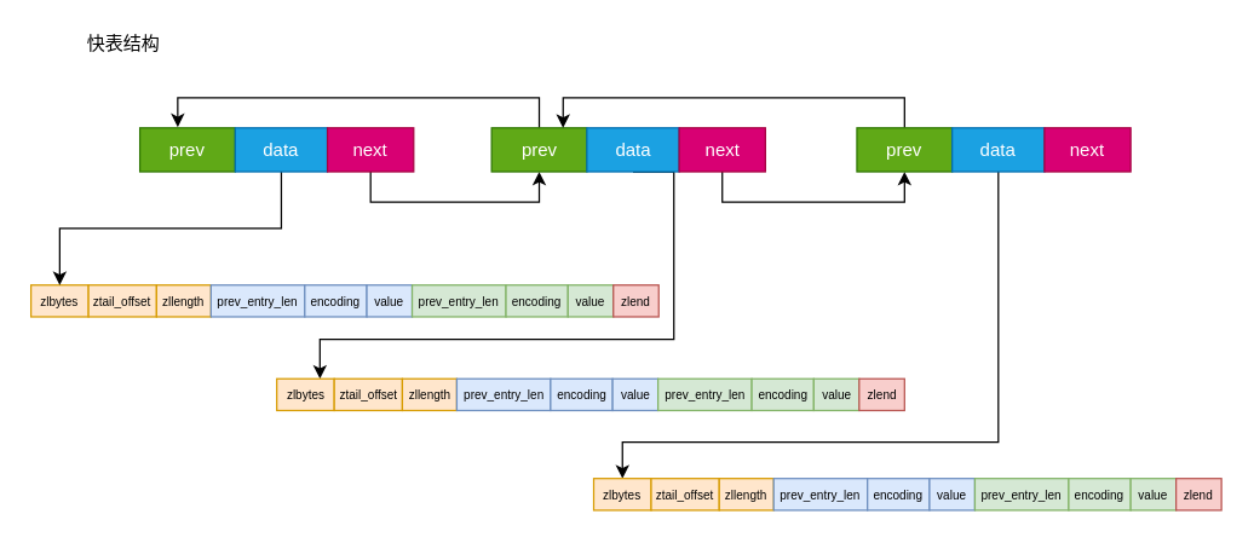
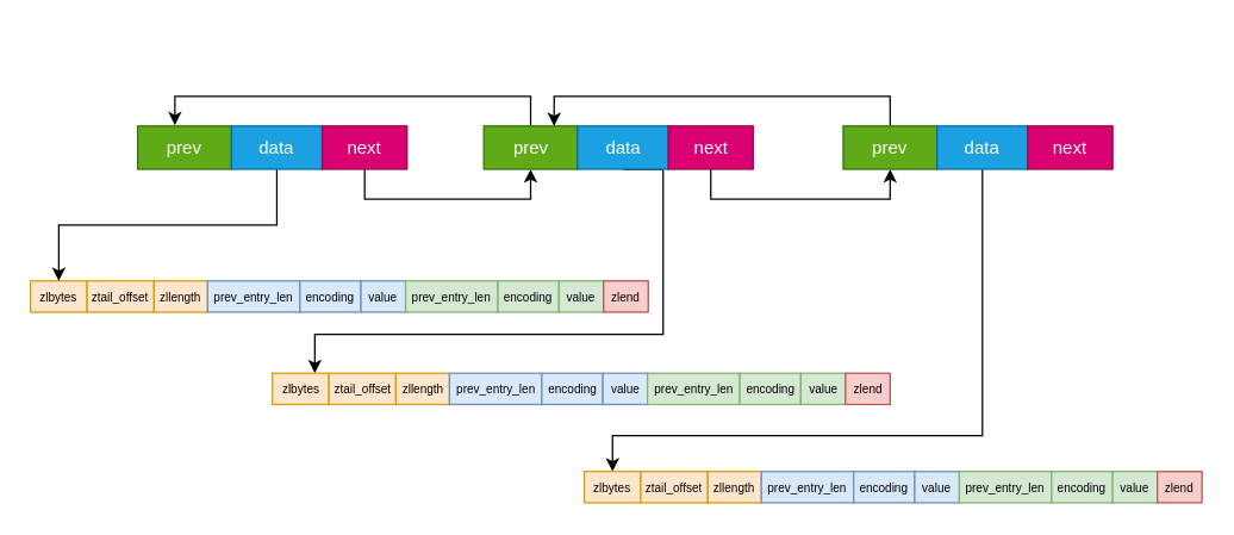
  <mxCell id="0" />
  <mxCell id="1" parent="0" />
  <mxCell id="2" value="zlbytes" style="rounded=0;whiteSpace=wrap;html=1;fontSize=8;fillColor=#ffe6cc;strokeColor=#d79b00;" parent="1" vertex="1"><mxGeometry x="20" y="188" width="38" height="21" as="geometry" /></mxCell>
  <mxCell id="3" value="ztail_offset" style="rounded=0;whiteSpace=wrap;html=1;fontSize=8;fillColor=#ffe6cc;strokeColor=#d79b00;" parent="1" vertex="1"><mxGeometry x="58" y="188" width="45" height="21" as="geometry" /></mxCell>
  <mxCell id="4" value="zllength" style="rounded=0;whiteSpace=wrap;html=1;fontSize=8;fillColor=#ffe6cc;strokeColor=#d79b00;" parent="1" vertex="1"><mxGeometry x="103" y="188" width="36" height="21" as="geometry" /></mxCell>
  <mxCell id="5" value="prev_entry_len" style="rounded=0;whiteSpace=wrap;html=1;fontSize=8;fillColor=#dae8fc;strokeColor=#6c8ebf;" parent="1" vertex="1"><mxGeometry x="139" y="188" width="62" height="21" as="geometry" /></mxCell>
  <mxCell id="6" value="encoding" style="rounded=0;whiteSpace=wrap;html=1;fontSize=8;fillColor=#dae8fc;strokeColor=#6c8ebf;" parent="1" vertex="1"><mxGeometry x="201" y="188" width="41" height="21" as="geometry" /></mxCell>
  <mxCell id="7" value="value" style="rounded=0;whiteSpace=wrap;html=1;fontSize=8;fillColor=#dae8fc;strokeColor=#6c8ebf;" parent="1" vertex="1"><mxGeometry x="242" y="188" width="30" height="21" as="geometry" /></mxCell>
  <mxCell id="8" value="prev_entry_len" style="rounded=0;whiteSpace=wrap;html=1;fontSize=8;fillColor=#d5e8d4;strokeColor=#82b366;" parent="1" vertex="1"><mxGeometry x="272" y="188" width="62" height="21" as="geometry" /></mxCell>
  <mxCell id="9" value="encoding" style="rounded=0;whiteSpace=wrap;html=1;fontSize=8;fillColor=#d5e8d4;strokeColor=#82b366;" parent="1" vertex="1"><mxGeometry x="334" y="188" width="41" height="21" as="geometry" /></mxCell>
  <mxCell id="10" value="value" style="rounded=0;whiteSpace=wrap;html=1;fontSize=8;fillColor=#d5e8d4;strokeColor=#82b366;" parent="1" vertex="1"><mxGeometry x="375" y="188" width="30" height="21" as="geometry" /></mxCell>
  <mxCell id="11" value="zlend" style="rounded=0;whiteSpace=wrap;html=1;fontSize=8;fillColor=#f8cecc;strokeColor=#b85450;" parent="1" vertex="1"><mxGeometry x="405" y="188" width="30" height="21" as="geometry" /></mxCell>
  <mxCell id="12" value="prev" style="rounded=0;whiteSpace=wrap;html=1;fillColor=#60a917;fontColor=#ffffff;strokeColor=#2D7600;" vertex="1" parent="1"><mxGeometry x="92" y="84" width="63" height="29" as="geometry" /></mxCell>
  <mxCell id="13" style="edgeStyle=orthogonalEdgeStyle;rounded=0;orthogonalLoop=1;jettySize=auto;html=1;exitX=0.5;exitY=1;exitDx=0;exitDy=0;entryX=0.5;entryY=0;entryDx=0;entryDy=0;" edge="1" parent="1" source="14" target="2"><mxGeometry relative="1" as="geometry" /></mxCell>
  <mxCell id="14" value="data" style="rounded=0;whiteSpace=wrap;html=1;fillColor=#1ba1e2;fontColor=#ffffff;strokeColor=#006EAF;" vertex="1" parent="1"><mxGeometry x="155" y="84" width="61" height="29" as="geometry" /></mxCell>
  <mxCell id="15" style="edgeStyle=orthogonalEdgeStyle;rounded=0;orthogonalLoop=1;jettySize=auto;html=1;exitX=0.5;exitY=1;exitDx=0;exitDy=0;entryX=0.5;entryY=1;entryDx=0;entryDy=0;" edge="1" parent="1" source="16" target="18"><mxGeometry relative="1" as="geometry" /></mxCell>
  <mxCell id="16" value="next" style="rounded=0;whiteSpace=wrap;html=1;fillColor=#d80073;fontColor=#ffffff;strokeColor=#A50040;" vertex="1" parent="1"><mxGeometry x="216" y="84" width="57" height="29" as="geometry" /></mxCell>
  <mxCell id="17" style="edgeStyle=orthogonalEdgeStyle;rounded=0;orthogonalLoop=1;jettySize=auto;html=1;exitX=0.5;exitY=0;exitDx=0;exitDy=0;entryX=0.397;entryY=-0.017;entryDx=0;entryDy=0;entryPerimeter=0;" edge="1" parent="1" source="18" target="12"><mxGeometry relative="1" as="geometry" /></mxCell>
  <mxCell id="18" value="prev" style="rounded=0;whiteSpace=wrap;html=1;fillColor=#60a917;fontColor=#ffffff;strokeColor=#2D7600;" vertex="1" parent="1"><mxGeometry x="324.5" y="84" width="63" height="29" as="geometry" /></mxCell>
  <mxCell id="19" style="edgeStyle=orthogonalEdgeStyle;rounded=0;orthogonalLoop=1;jettySize=auto;html=1;exitX=0.5;exitY=1;exitDx=0;exitDy=0;entryX=0.75;entryY=0;entryDx=0;entryDy=0;" edge="1" parent="1" source="20" target="28"><mxGeometry relative="1" as="geometry"><Array as="points"><mxPoint x="445" y="113" /><mxPoint x="445" y="224" /><mxPoint x="211" y="224" /></Array></mxGeometry></mxCell>
  <mxCell id="20" value="data" style="rounded=0;whiteSpace=wrap;html=1;fillColor=#1ba1e2;fontColor=#ffffff;strokeColor=#006EAF;" vertex="1" parent="1"><mxGeometry x="387.5" y="84" width="61" height="29" as="geometry" /></mxCell>
  <mxCell id="21" style="edgeStyle=orthogonalEdgeStyle;rounded=0;orthogonalLoop=1;jettySize=auto;html=1;exitX=0.5;exitY=1;exitDx=0;exitDy=0;entryX=0.5;entryY=1;entryDx=0;entryDy=0;" edge="1" parent="1" source="22" target="24"><mxGeometry relative="1" as="geometry" /></mxCell>
  <mxCell id="22" value="next" style="rounded=0;whiteSpace=wrap;html=1;fillColor=#d80073;fontColor=#ffffff;strokeColor=#A50040;" vertex="1" parent="1"><mxGeometry x="448.5" y="84" width="57" height="29" as="geometry" /></mxCell>
  <mxCell id="23" style="edgeStyle=orthogonalEdgeStyle;rounded=0;orthogonalLoop=1;jettySize=auto;html=1;exitX=0.5;exitY=0;exitDx=0;exitDy=0;entryX=0.75;entryY=0;entryDx=0;entryDy=0;" edge="1" parent="1" source="24" target="18"><mxGeometry relative="1" as="geometry" /></mxCell>
  <mxCell id="24" value="prev" style="rounded=0;whiteSpace=wrap;html=1;fillColor=#60a917;fontColor=#ffffff;strokeColor=#2D7600;" vertex="1" parent="1"><mxGeometry x="566" y="84" width="63" height="29" as="geometry" /></mxCell>
  <mxCell id="25" style="edgeStyle=orthogonalEdgeStyle;rounded=0;orthogonalLoop=1;jettySize=auto;html=1;exitX=0.5;exitY=1;exitDx=0;exitDy=0;entryX=0.5;entryY=0;entryDx=0;entryDy=0;" edge="1" parent="1" source="26" target="38"><mxGeometry relative="1" as="geometry"><Array as="points"><mxPoint x="660" y="292" /><mxPoint x="411" y="292" /></Array></mxGeometry></mxCell>
  <mxCell id="26" value="data" style="rounded=0;whiteSpace=wrap;html=1;fillColor=#1ba1e2;fontColor=#ffffff;strokeColor=#006EAF;" vertex="1" parent="1"><mxGeometry x="629" y="84" width="61" height="29" as="geometry" /></mxCell>
  <mxCell id="27" value="next" style="rounded=0;whiteSpace=wrap;html=1;fillColor=#d80073;fontColor=#ffffff;strokeColor=#A50040;" vertex="1" parent="1"><mxGeometry x="690" y="84" width="57" height="29" as="geometry" /></mxCell>
  <mxCell id="28" value="zlbytes" style="rounded=0;whiteSpace=wrap;html=1;fontSize=8;fillColor=#ffe6cc;strokeColor=#d79b00;" vertex="1" parent="1"><mxGeometry x="182.5" y="250" width="38" height="21" as="geometry" /></mxCell>
  <mxCell id="29" value="ztail_offset" style="rounded=0;whiteSpace=wrap;html=1;fontSize=8;fillColor=#ffe6cc;strokeColor=#d79b00;" vertex="1" parent="1"><mxGeometry x="220.5" y="250" width="45" height="21" as="geometry" /></mxCell>
  <mxCell id="30" value="zllength" style="rounded=0;whiteSpace=wrap;html=1;fontSize=8;fillColor=#ffe6cc;strokeColor=#d79b00;" vertex="1" parent="1"><mxGeometry x="265.5" y="250" width="36" height="21" as="geometry" /></mxCell>
  <mxCell id="31" value="prev_entry_len" style="rounded=0;whiteSpace=wrap;html=1;fontSize=8;fillColor=#dae8fc;strokeColor=#6c8ebf;" vertex="1" parent="1"><mxGeometry x="301.5" y="250" width="62" height="21" as="geometry" /></mxCell>
  <mxCell id="32" value="encoding" style="rounded=0;whiteSpace=wrap;html=1;fontSize=8;fillColor=#dae8fc;strokeColor=#6c8ebf;" vertex="1" parent="1"><mxGeometry x="363.5" y="250" width="41" height="21" as="geometry" /></mxCell>
  <mxCell id="33" value="value" style="rounded=0;whiteSpace=wrap;html=1;fontSize=8;fillColor=#dae8fc;strokeColor=#6c8ebf;" vertex="1" parent="1"><mxGeometry x="404.5" y="250" width="30" height="21" as="geometry" /></mxCell>
  <mxCell id="34" value="prev_entry_len" style="rounded=0;whiteSpace=wrap;html=1;fontSize=8;fillColor=#d5e8d4;strokeColor=#82b366;" vertex="1" parent="1"><mxGeometry x="434.5" y="250" width="62" height="21" as="geometry" /></mxCell>
  <mxCell id="35" value="encoding" style="rounded=0;whiteSpace=wrap;html=1;fontSize=8;fillColor=#d5e8d4;strokeColor=#82b366;" vertex="1" parent="1"><mxGeometry x="496.5" y="250" width="41" height="21" as="geometry" /></mxCell>
  <mxCell id="36" value="value" style="rounded=0;whiteSpace=wrap;html=1;fontSize=8;fillColor=#d5e8d4;strokeColor=#82b366;" vertex="1" parent="1"><mxGeometry x="537.5" y="250" width="30" height="21" as="geometry" /></mxCell>
  <mxCell id="37" value="zlend" style="rounded=0;whiteSpace=wrap;html=1;fontSize=8;fillColor=#f8cecc;strokeColor=#b85450;" vertex="1" parent="1"><mxGeometry x="567.5" y="250" width="30" height="21" as="geometry" /></mxCell>
  <mxCell id="38" value="zlbytes" style="rounded=0;whiteSpace=wrap;html=1;fontSize=8;fillColor=#ffe6cc;strokeColor=#d79b00;" vertex="1" parent="1"><mxGeometry x="392" y="316" width="38" height="21" as="geometry" /></mxCell>
  <mxCell id="39" value="ztail_offset" style="rounded=0;whiteSpace=wrap;html=1;fontSize=8;fillColor=#ffe6cc;strokeColor=#d79b00;" vertex="1" parent="1"><mxGeometry x="430" y="316" width="45" height="21" as="geometry" /></mxCell>
  <mxCell id="40" value="zllength" style="rounded=0;whiteSpace=wrap;html=1;fontSize=8;fillColor=#ffe6cc;strokeColor=#d79b00;" vertex="1" parent="1"><mxGeometry x="475" y="316" width="36" height="21" as="geometry" /></mxCell>
  <mxCell id="41" value="prev_entry_len" style="rounded=0;whiteSpace=wrap;html=1;fontSize=8;fillColor=#dae8fc;strokeColor=#6c8ebf;" vertex="1" parent="1"><mxGeometry x="511" y="316" width="62" height="21" as="geometry" /></mxCell>
  <mxCell id="42" value="encoding" style="rounded=0;whiteSpace=wrap;html=1;fontSize=8;fillColor=#dae8fc;strokeColor=#6c8ebf;" vertex="1" parent="1"><mxGeometry x="573" y="316" width="41" height="21" as="geometry" /></mxCell>
  <mxCell id="43" value="value" style="rounded=0;whiteSpace=wrap;html=1;fontSize=8;fillColor=#dae8fc;strokeColor=#6c8ebf;" vertex="1" parent="1"><mxGeometry x="614" y="316" width="30" height="21" as="geometry" /></mxCell>
  <mxCell id="44" value="prev_entry_len" style="rounded=0;whiteSpace=wrap;html=1;fontSize=8;fillColor=#d5e8d4;strokeColor=#82b366;" vertex="1" parent="1"><mxGeometry x="644" y="316" width="62" height="21" as="geometry" /></mxCell>
  <mxCell id="45" value="encoding" style="rounded=0;whiteSpace=wrap;html=1;fontSize=8;fillColor=#d5e8d4;strokeColor=#82b366;" vertex="1" parent="1"><mxGeometry x="706" y="316" width="41" height="21" as="geometry" /></mxCell>
  <mxCell id="46" value="value" style="rounded=0;whiteSpace=wrap;html=1;fontSize=8;fillColor=#d5e8d4;strokeColor=#82b366;" vertex="1" parent="1"><mxGeometry x="747" y="316" width="30" height="21" as="geometry" /></mxCell>
  <mxCell id="47" value="zlend" style="rounded=0;whiteSpace=wrap;html=1;fontSize=8;fillColor=#f8cecc;strokeColor=#b85450;" vertex="1" parent="1"><mxGeometry x="777" y="316" width="30" height="21" as="geometry" /></mxCell>
- <mxCell id="48" value="快表结构" style="text;html=1;align=center;verticalAlign=middle;resizable=0;points=[];autosize=1;strokeColor=none;fillColor=none;" vertex="1" parent="1"><mxGeometry x="52" y="20" width="58" height="18" as="geometry" /></mxCell>
